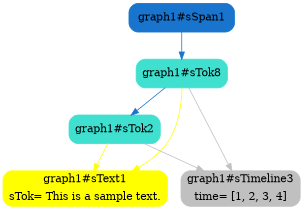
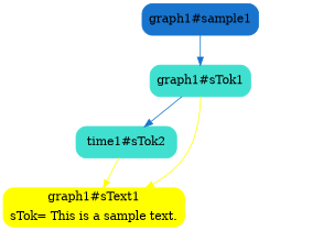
  digraph {
    ordering=out
    node [color=turquoise shape=Mrecord style=filled]
    edge [color=dodgerblue3 style=filled]
-   "graph1#sSpan1" [color=dodgerblue3]
-   "graph1#sTok1" [label="graph1#sTok8"]
-   "graph1#sTok2"
+   "graph1#sSpan1" [color=dodgerblue3 label="graph1#sample1"]
+   "graph1#sTok1"
+   "graph1#sTok2" [label="time1#sTok2"]
    n4 [color=yellow label="{{graph1#sText1}|{sTok= This is a sample text.}}"]
-   n5 [color=gray label="{{graph1#sTimeline3}|{time= [1, 2, 3, 4]}}"]
    "graph1#sSpan1" -> "graph1#sTok1"
    "graph1#sTok1" -> "graph1#sTok2"
    "graph1#sTok1" -> n4 [color=yellow]
-   "graph1#sTok1" -> n5 [color=gray]
    "graph1#sTok2" -> n4 [color=yellow]
-   "graph1#sTok2" -> n5 [color=gray]
  }
